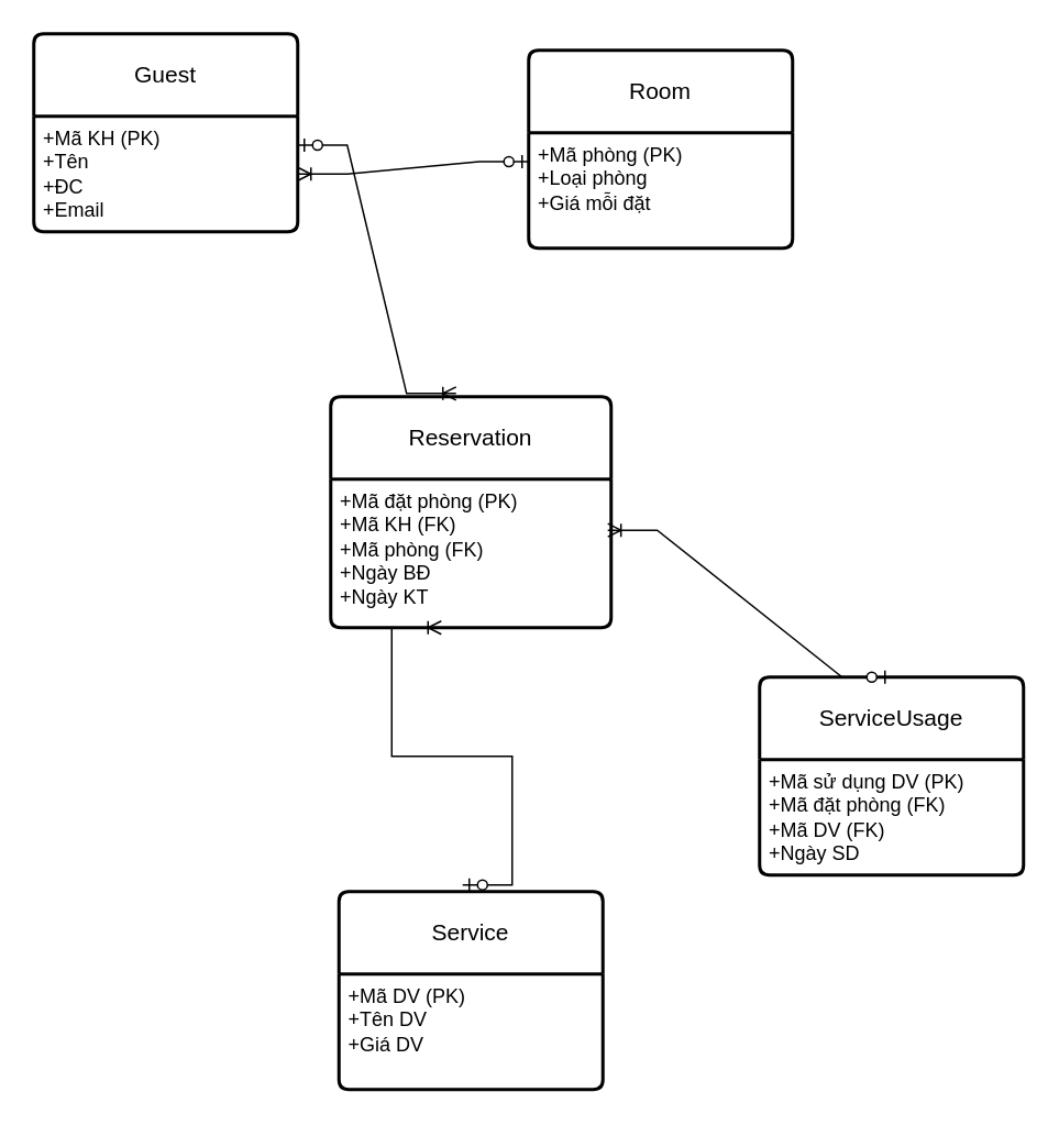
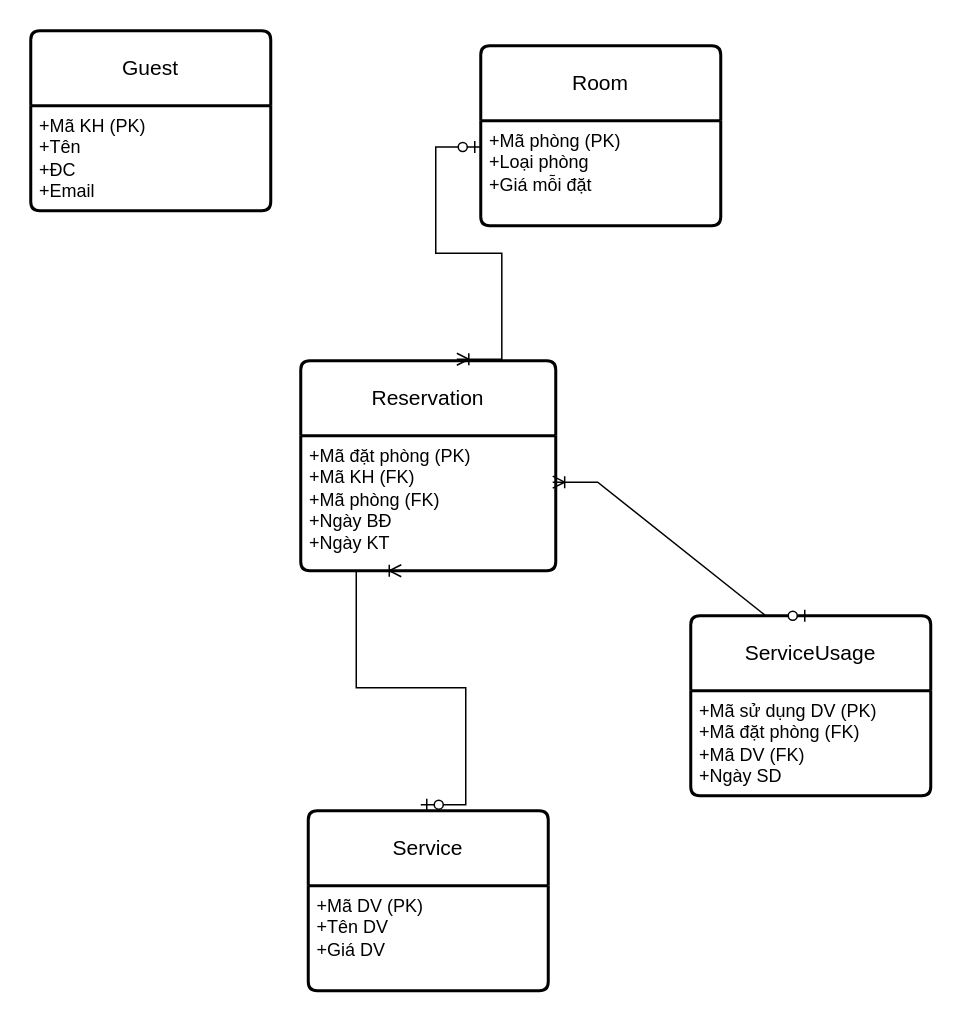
  <mxCell id="0" />
  <mxCell id="1" parent="0" />
  <mxCell id="2" value="Reservation" style="swimlane;childLayout=stackLayout;horizontal=1;startSize=50;horizontalStack=0;rounded=1;fontSize=14;fontStyle=0;strokeWidth=2;resizeParent=0;resizeLast=1;shadow=0;dashed=0;align=center;arcSize=4;whiteSpace=wrap;html=1;" vertex="1" parent="1"><mxGeometry x="200" y="240" width="170" height="140" as="geometry" /></mxCell>
  <mxCell id="3" value="+Mã đặt phòng (PK)&lt;br&gt;+Mã KH (FK)&lt;br&gt;+Mã phòng (FK)&lt;div&gt;+Ngày BĐ&lt;/div&gt;&lt;div&gt;+Ngày KT&lt;/div&gt;" style="align=left;strokeColor=none;fillColor=none;spacingLeft=4;fontSize=12;verticalAlign=top;resizable=0;rotatable=0;part=1;html=1;" vertex="1" parent="2"><mxGeometry y="50" width="170" height="90" as="geometry" /></mxCell>
  <mxCell id="4" value="" style="edgeStyle=entityRelationEdgeStyle;fontSize=12;html=1;endArrow=ERoneToMany;startArrow=ERzeroToOne;rounded=0;entryX=0.465;entryY=1.056;entryDx=0;entryDy=0;entryPerimeter=0;exitX=0.544;exitY=0.008;exitDx=0;exitDy=0;exitPerimeter=0;" edge="1" parent="2"><mxGeometry width="100" height="100" relative="1" as="geometry"><mxPoint x="80.0" y="295.92" as="sourcePoint" /><mxPoint x="67.01" y="140.0" as="targetPoint" /></mxGeometry></mxCell>
  <mxCell id="5" value="ServiceUsage" style="swimlane;childLayout=stackLayout;horizontal=1;startSize=50;horizontalStack=0;rounded=1;fontSize=14;fontStyle=0;strokeWidth=2;resizeParent=0;resizeLast=1;shadow=0;dashed=0;align=center;arcSize=4;whiteSpace=wrap;html=1;" vertex="1" parent="1"><mxGeometry x="460" y="410" width="160" height="120" as="geometry" /></mxCell>
  <mxCell id="6" value="+Mã sử dụng DV (PK)&lt;br&gt;+Mã đặt phòng (FK)&lt;br&gt;+Mã DV (FK)&lt;div&gt;+Ngày SD&lt;/div&gt;" style="align=left;strokeColor=none;fillColor=none;spacingLeft=4;fontSize=12;verticalAlign=top;resizable=0;rotatable=0;part=1;html=1;" vertex="1" parent="5"><mxGeometry y="50" width="160" height="70" as="geometry" /></mxCell>
  <mxCell id="7" value="Service" style="swimlane;childLayout=stackLayout;horizontal=1;startSize=50;horizontalStack=0;rounded=1;fontSize=14;fontStyle=0;strokeWidth=2;resizeParent=0;resizeLast=1;shadow=0;dashed=0;align=center;arcSize=4;whiteSpace=wrap;html=1;" vertex="1" parent="1"><mxGeometry x="205" y="540" width="160" height="120" as="geometry" /></mxCell>
  <mxCell id="8" value="+Mã DV (PK)&lt;br&gt;+Tên DV&lt;br&gt;+Giá DV" style="align=left;strokeColor=none;fillColor=none;spacingLeft=4;fontSize=12;verticalAlign=top;resizable=0;rotatable=0;part=1;html=1;" vertex="1" parent="7"><mxGeometry y="50" width="160" height="70" as="geometry" /></mxCell>
  <mxCell id="9" value="Room" style="swimlane;childLayout=stackLayout;horizontal=1;startSize=50;horizontalStack=0;rounded=1;fontSize=14;fontStyle=0;strokeWidth=2;resizeParent=0;resizeLast=1;shadow=0;dashed=0;align=center;arcSize=4;whiteSpace=wrap;html=1;" vertex="1" parent="1"><mxGeometry x="320" y="30" width="160" height="120" as="geometry" /></mxCell>
  <mxCell id="10" value="+Mã phòng (PK)&lt;br&gt;+Loại phòng&lt;br&gt;+Giá mỗi đặt" style="align=left;strokeColor=none;fillColor=none;spacingLeft=4;fontSize=12;verticalAlign=top;resizable=0;rotatable=0;part=1;html=1;" vertex="1" parent="9"><mxGeometry y="50" width="160" height="70" as="geometry" /></mxCell>
  <mxCell id="11" value="Guest" style="swimlane;childLayout=stackLayout;horizontal=1;startSize=50;horizontalStack=0;rounded=1;fontSize=14;fontStyle=0;strokeWidth=2;resizeParent=0;resizeLast=1;shadow=0;dashed=0;align=center;arcSize=4;whiteSpace=wrap;html=1;" vertex="1" parent="1"><mxGeometry x="20" y="20" width="160" height="120" as="geometry" /></mxCell>
  <mxCell id="12" value="+Mã KH (PK)&lt;div&gt;+Tên&lt;br&gt;+ĐC&lt;br&gt;+Email&lt;/div&gt;" style="align=left;strokeColor=none;fillColor=none;spacingLeft=4;fontSize=12;verticalAlign=top;resizable=0;rotatable=0;part=1;html=1;" vertex="1" parent="11"><mxGeometry y="50" width="160" height="70" as="geometry" /></mxCell>
- <mxCell id="13" value="" style="edgeStyle=entityRelationEdgeStyle;fontSize=12;html=1;endArrow=ERoneToMany;startArrow=ERzeroToOne;rounded=0;exitX=1;exitY=0.25;exitDx=0;exitDy=0;entryX=0.447;entryY=-0.014;entryDx=0;entryDy=0;entryPerimeter=0;" edge="1" parent="1" source="12" target="2"><mxGeometry width="100" height="100" relative="1" as="geometry"><mxPoint x="150" y="240" as="sourcePoint" /><mxPoint x="250" y="140" as="targetPoint" /></mxGeometry></mxCell>
- <mxCell id="14" value="" style="edgeStyle=entityRelationEdgeStyle;fontSize=12;html=1;endArrow=ERoneToMany;startArrow=ERzeroToOne;rounded=0;exitX=0;exitY=0.25;exitDx=0;exitDy=0;" edge="1" parent="1" source="10" target="12"><mxGeometry width="100" height="100" relative="1" as="geometry"><mxPoint x="220" y="370" as="sourcePoint" /><mxPoint x="320" y="270" as="targetPoint" /></mxGeometry></mxCell>
+ <mxCell id="14" value="" style="edgeStyle=entityRelationEdgeStyle;fontSize=12;html=1;endArrow=ERoneToMany;startArrow=ERzeroToOne;rounded=0;exitX=0;exitY=0.25;exitDx=0;exitDy=0;entryX=0.612;entryY=-0.007;entryDx=0;entryDy=0;entryPerimeter=0;" edge="1" parent="1" source="10" target="2"><mxGeometry width="100" height="100" relative="1" as="geometry"><mxPoint x="220" y="370" as="sourcePoint" /><mxPoint x="320" y="270" as="targetPoint" /></mxGeometry></mxCell>
  <mxCell id="15" value="" style="edgeStyle=entityRelationEdgeStyle;fontSize=12;html=1;endArrow=ERoneToMany;startArrow=ERzeroToOne;rounded=0;entryX=0.988;entryY=0.344;entryDx=0;entryDy=0;entryPerimeter=0;exitX=0.5;exitY=0;exitDx=0;exitDy=0;" edge="1" parent="1" source="5" target="3"><mxGeometry width="100" height="100" relative="1" as="geometry"><mxPoint x="290" y="370" as="sourcePoint" /><mxPoint x="390" y="270" as="targetPoint" /></mxGeometry></mxCell>
